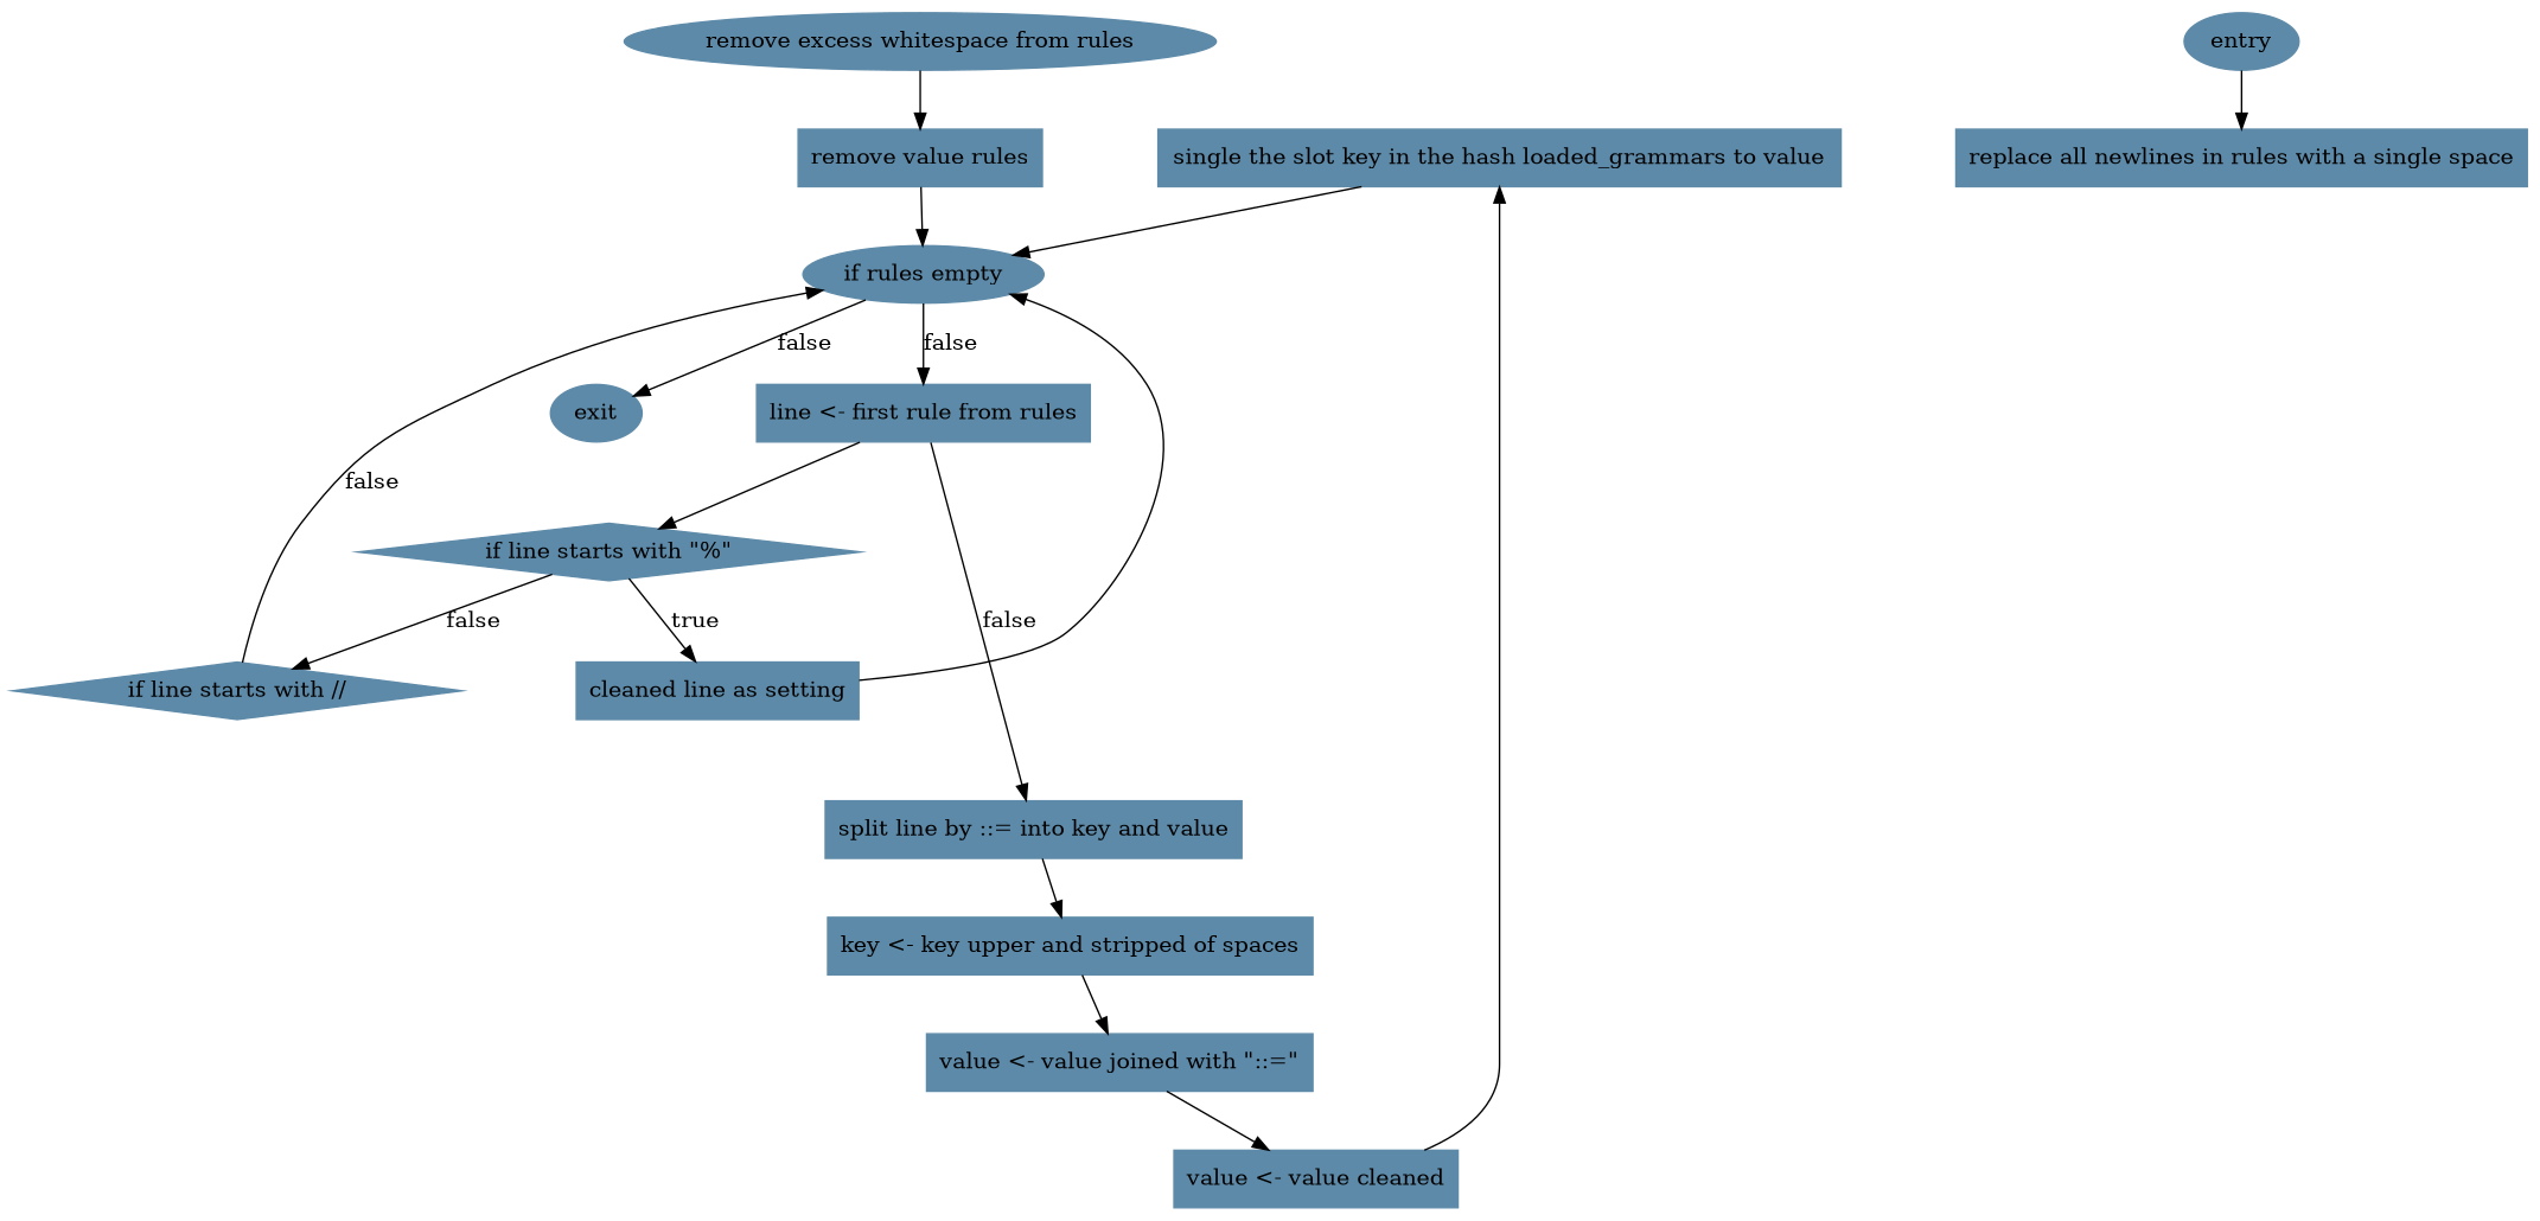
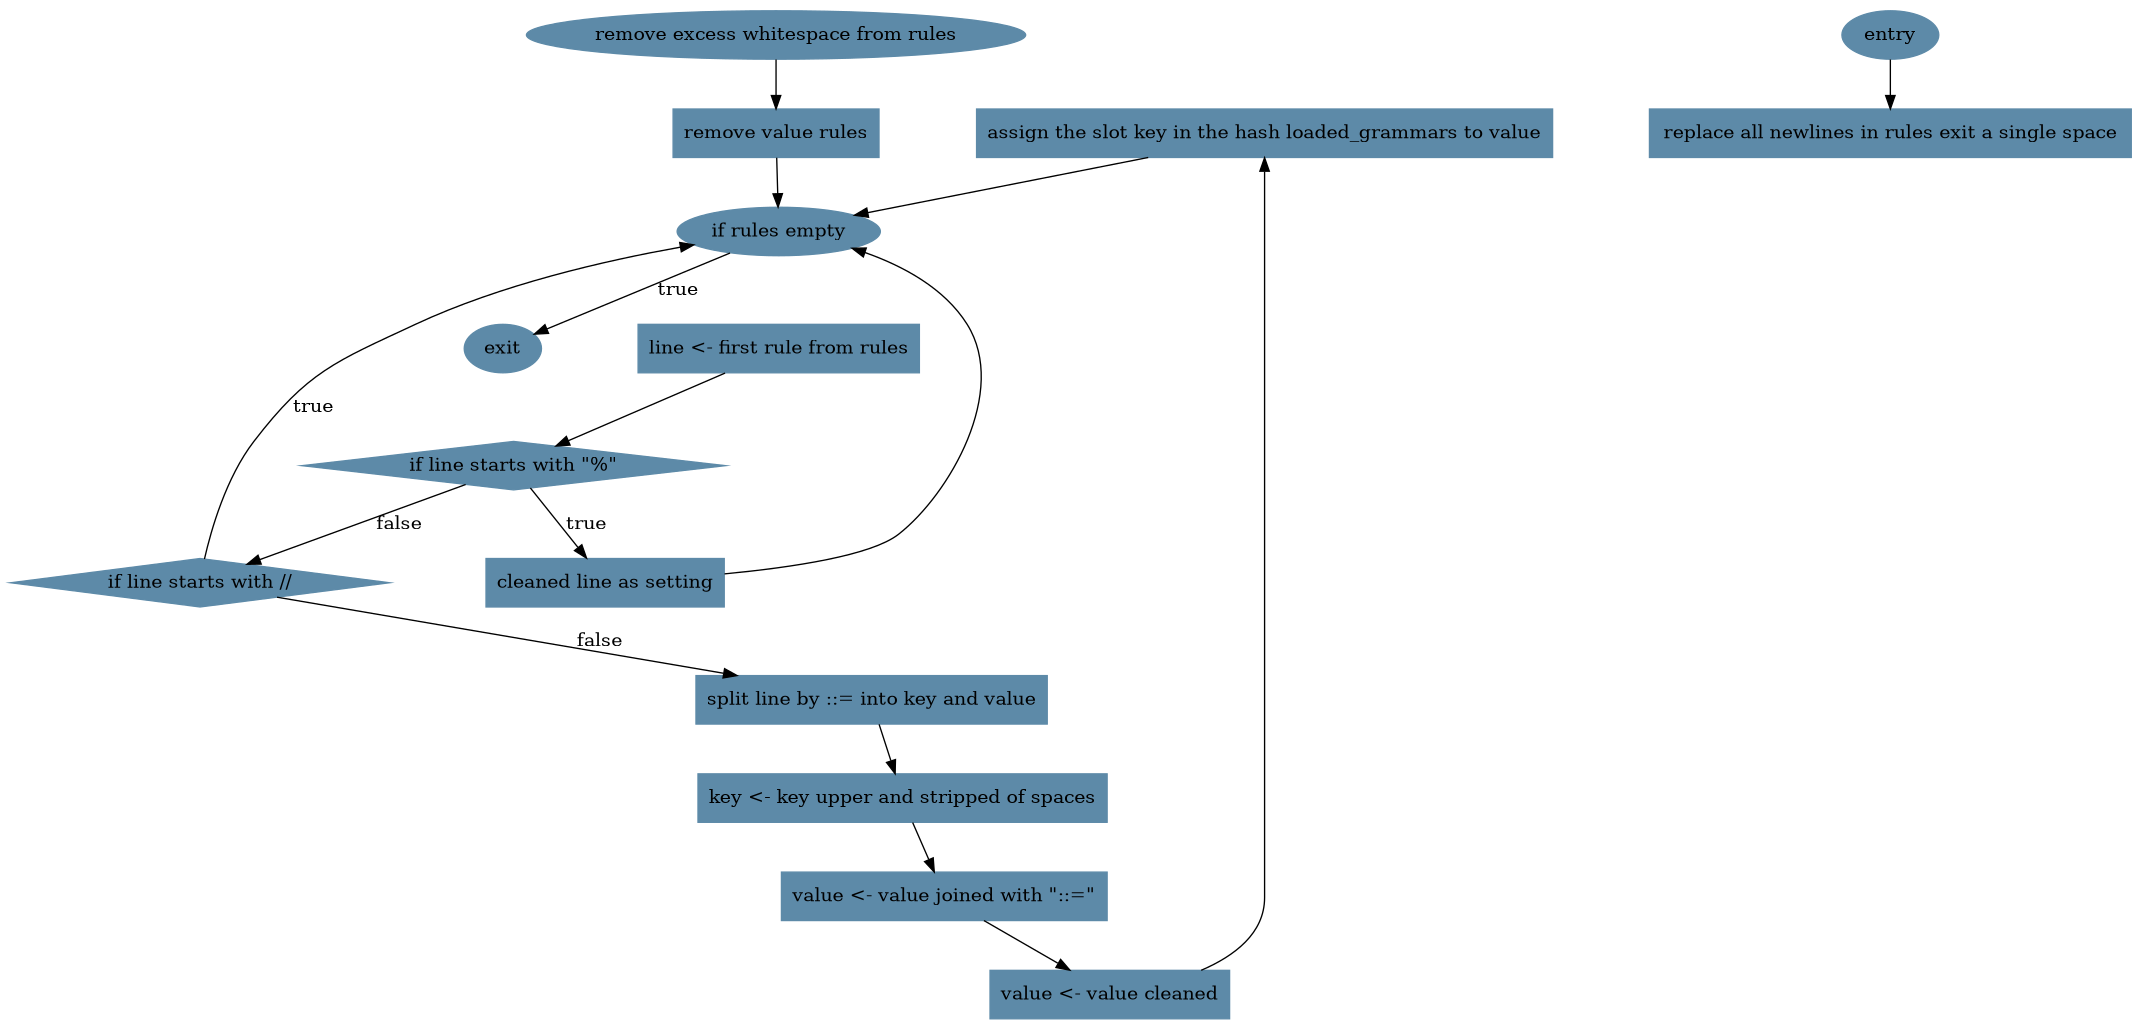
  digraph {
    nodesep=1
    node [color="#5D8AA8" fillcolor="#5D8AA8" shape=box style=filled]
-   "assign the slot key in the hash loaded_grammars to value" [label="single the slot key in the hash loaded_grammars to value"]
+   "assign the slot key in the hash loaded_grammars to value"
    n2 [label="cleaned line as setting"]
    "key <- key upper and stripped of spaces"
-   "replace all newlines in rules with a single space"
+   "replace all newlines in rules with a single space" [label="replace all newlines in rules exit a single space"]
    "split line by ::= into key and value"
    "value <- value cleaned"
    "value <- value joined with \"::=\""
    n8 [label="remove value rules"]
    "line <- first rule from rules"
    exit [shape=ellipse]
    entry [shape=ellipse]
    "if line starts with \"%\"" [shape=diamond]
    "if line starts with //" [shape=diamond]
    "if rules empty" [shape=""]
    "remove excess whitespace from rules" [shape=""]
    subgraph sub_1 {
      "assign the slot key in the hash loaded_grammars to value"
      n2
      "key <- key upper and stripped of spaces"
      "replace all newlines in rules with a single space"
      "split line by ::= into key and value"
      "value <- value cleaned"
      "value <- value joined with \"::=\""
      n8
      "line <- first rule from rules"
    }
    subgraph sub_2 {
      exit
      entry
    }
    subgraph sub_3 {
      "if line starts with \"%\""
      "if line starts with //"
    }
    "assign the slot key in the hash loaded_grammars to value" -> "if rules empty"
    n2 -> "if rules empty"
    "key <- key upper and stripped of spaces" -> "value <- value joined with \"::=\""
    "split line by ::= into key and value" -> "key <- key upper and stripped of spaces"
    "value <- value cleaned" -> "assign the slot key in the hash loaded_grammars to value"
    "value <- value joined with \"::=\"" -> "value <- value cleaned"
    n8 -> "if rules empty"
    "line <- first rule from rules" -> "if line starts with \"%\""
    entry -> "replace all newlines in rules with a single space"
    "if line starts with \"%\"" -> n2 [label=true]
    "if line starts with \"%\"" -> "if line starts with //" [label=false]
-   "line <- first rule from rules" -> "split line by ::= into key and value" [label=false]
-   "if line starts with //" -> "if rules empty" [label=false]
-   "if rules empty" -> "line <- first rule from rules" [label=false]
-   "if rules empty" -> exit [label=false]
+   "if line starts with //" -> "split line by ::= into key and value" [label=false]
+   "if line starts with //" -> "if rules empty" [label=true]
+   "if rules empty" -> exit [label=true]
    "remove excess whitespace from rules" -> n8
  }
